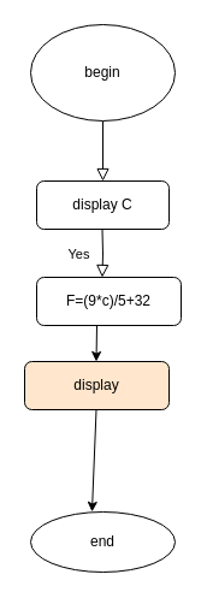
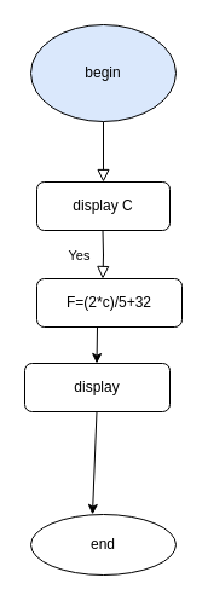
  <mxCell id="0" />
  <mxCell id="1" parent="0" />
  <mxCell id="2" value="" style="rounded=0;html=1;jettySize=auto;orthogonalLoop=1;fontSize=11;endArrow=block;endFill=0;endSize=8;strokeWidth=1;shadow=0;labelBackgroundColor=none;edgeStyle=orthogonalEdgeStyle;" parent="1" edge="1"><mxGeometry relative="1" as="geometry"><mxPoint x="85" y="100" as="sourcePoint" /><mxPoint x="85" y="150" as="targetPoint" /></mxGeometry></mxCell>
  <mxCell id="3" value="Yes" style="rounded=0;html=1;jettySize=auto;orthogonalLoop=1;fontSize=11;endArrow=block;endFill=0;endSize=8;strokeWidth=1;shadow=0;labelBackgroundColor=none;edgeStyle=orthogonalEdgeStyle;" parent="1" edge="1"><mxGeometry y="20" relative="1" as="geometry"><mxPoint as="offset" /><mxPoint x="84.5" y="190" as="sourcePoint" /><mxPoint x="84.5" y="230" as="targetPoint" /></mxGeometry></mxCell>
  <mxCell id="4" value="display C&lt;br&gt;" style="rounded=1;whiteSpace=wrap;html=1;fontSize=12;glass=0;strokeWidth=1;shadow=0;" parent="1" vertex="1"><mxGeometry x="30" y="150" width="110" height="40" as="geometry" /></mxCell>
- <mxCell id="5" value="F=(9*c)/5+32" style="rounded=1;whiteSpace=wrap;html=1;fontSize=12;glass=0;strokeWidth=1;shadow=0;" parent="1" vertex="1"><mxGeometry x="30" y="230" width="120" height="40" as="geometry" /></mxCell>
- <mxCell id="6" value="begin&lt;br&gt;" style="ellipse;whiteSpace=wrap;html=1;" vertex="1" parent="1"><mxGeometry x="25" y="20" width="120" height="80" as="geometry" /></mxCell>
+ <mxCell id="5" value="F=(2*c)/5+32" style="rounded=1;whiteSpace=wrap;html=1;fontSize=12;glass=0;strokeWidth=1;shadow=0;" parent="1" vertex="1"><mxGeometry x="30" y="230" width="120" height="40" as="geometry" /></mxCell>
+ <mxCell id="6" value="begin&lt;br&gt;" style="ellipse;whiteSpace=wrap;html=1;fillColor=#dae8fc;" vertex="1" parent="1"><mxGeometry x="25" y="20" width="120" height="80" as="geometry" /></mxCell>
  <mxCell id="7" value="end&lt;br&gt;" style="ellipse;whiteSpace=wrap;html=1;" vertex="1" parent="1"><mxGeometry x="25" y="425" width="120" height="50" as="geometry" /></mxCell>
- <mxCell id="8" value="display" style="rounded=1;whiteSpace=wrap;html=1;fillColor=#ffe6cc;" vertex="1" parent="1"><mxGeometry x="20" y="300" width="120" height="40" as="geometry" /></mxCell>
+ <mxCell id="8" value="display" style="rounded=1;whiteSpace=wrap;html=1;" vertex="1" parent="1"><mxGeometry x="20" y="300" width="120" height="40" as="geometry" /></mxCell>
  <mxCell id="9" value="" style="endArrow=classic;html=1;rounded=0;entryX=0.425;entryY=-0.002;entryDx=0;entryDy=0;entryPerimeter=0;" edge="1" parent="1" target="7"><mxGeometry width="50" height="50" relative="1" as="geometry"><mxPoint x="79.5" y="340" as="sourcePoint" /><mxPoint x="79.5" y="400" as="targetPoint" /></mxGeometry></mxCell>
  <mxCell id="10" value="" style="endArrow=classic;html=1;rounded=0;" edge="1" parent="1"><mxGeometry width="50" height="50" relative="1" as="geometry"><mxPoint x="80" y="270" as="sourcePoint" /><mxPoint x="79.5" y="300" as="targetPoint" /></mxGeometry></mxCell>
